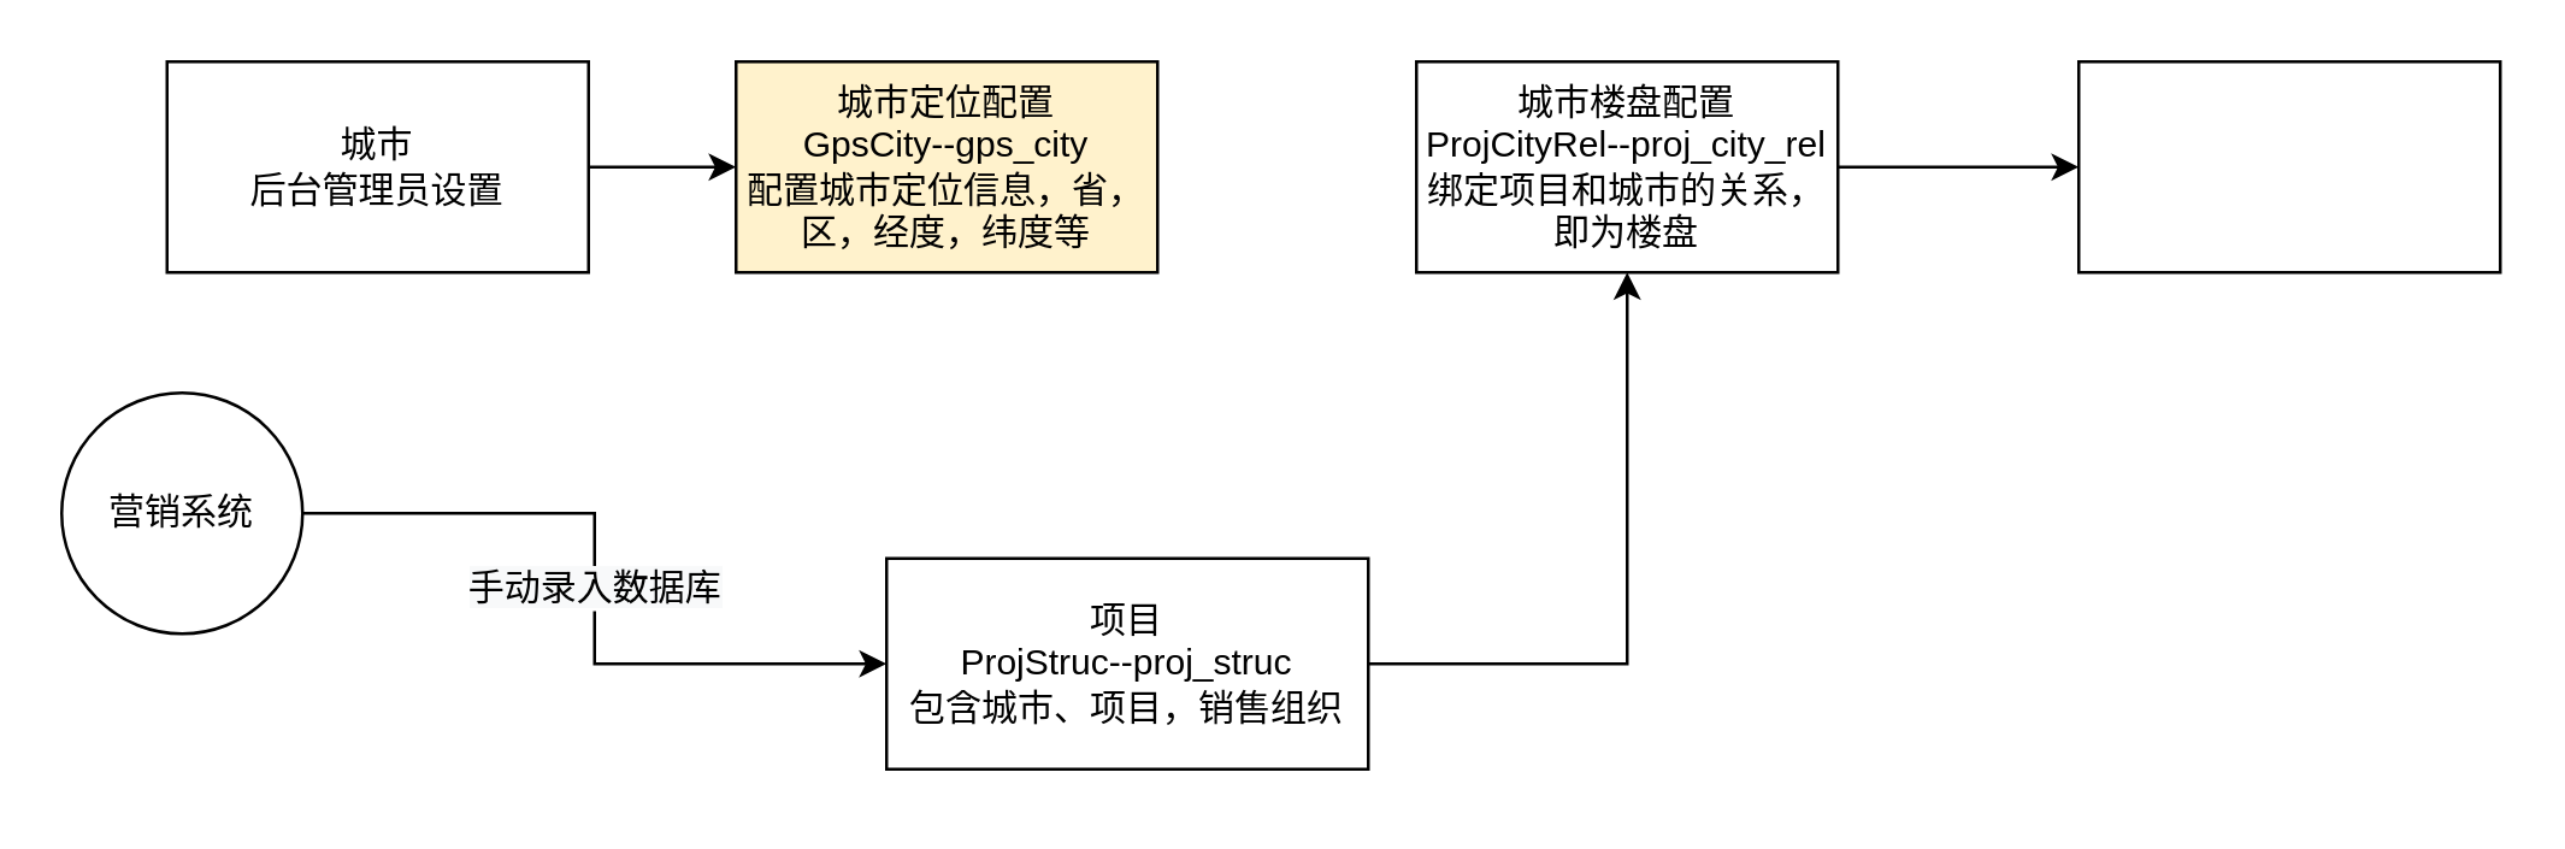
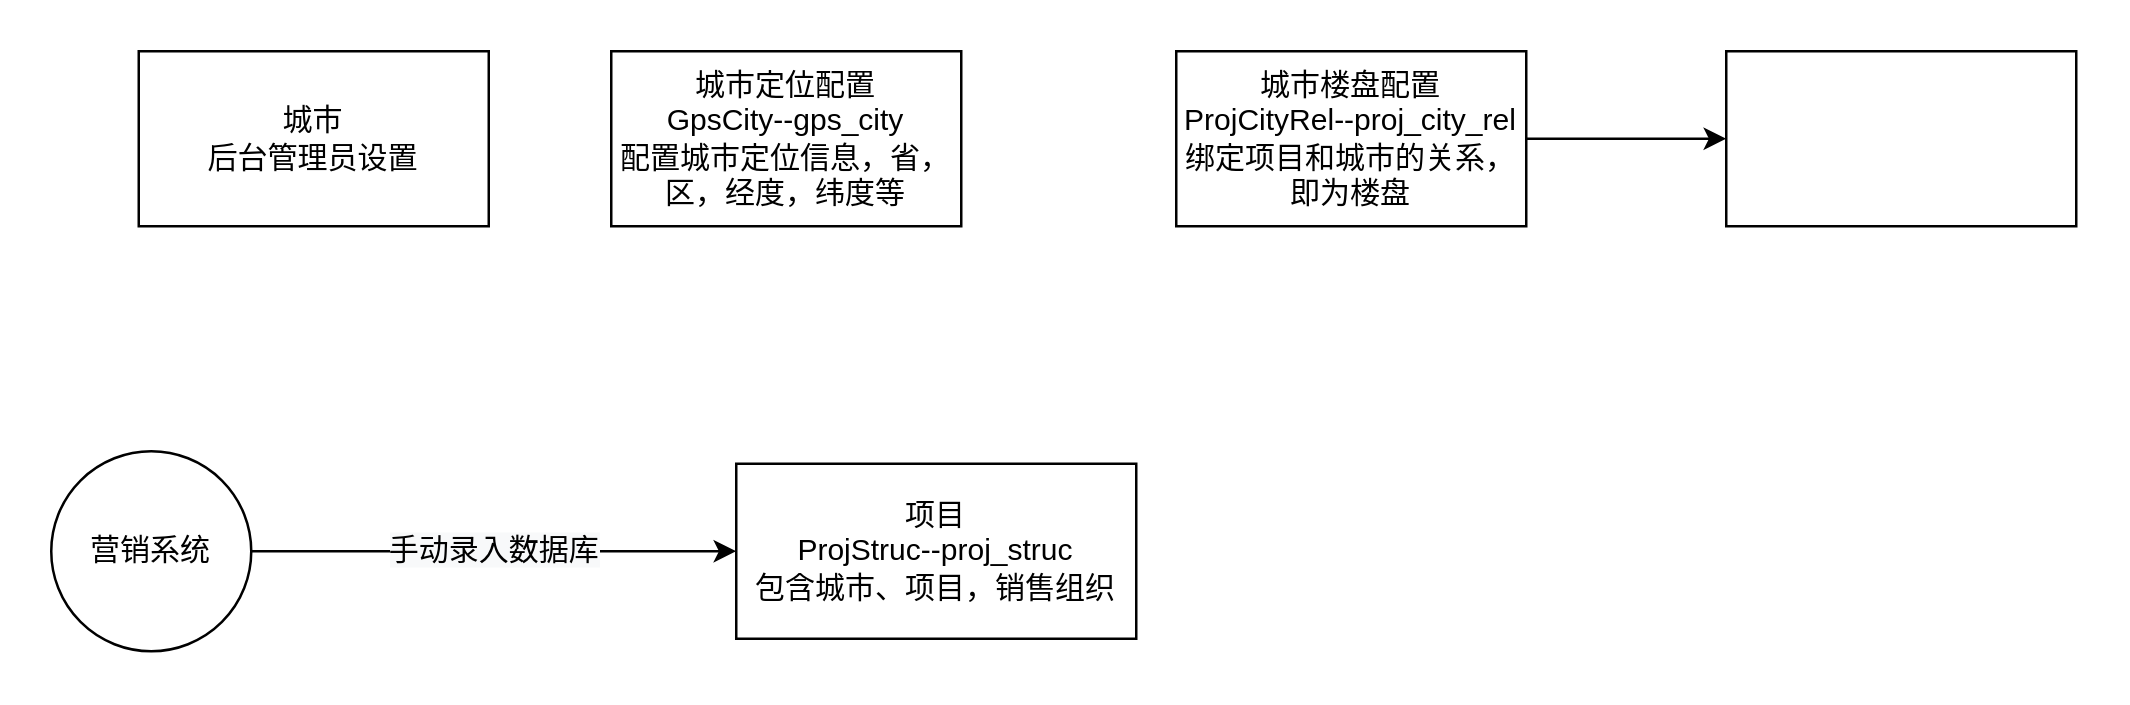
  <mxCell id="0" />
  <mxCell id="1" parent="0" />
- <mxCell id="2" style="edgeStyle=orthogonalEdgeStyle;rounded=0;orthogonalLoop=1;jettySize=auto;html=1;entryX=0.5;entryY=1;entryDx=0;entryDy=0;" edge="1" parent="1" source="3" target="8"><mxGeometry relative="1" as="geometry" /></mxCell>
  <mxCell id="3" value="项目&lt;br&gt;ProjStruc--proj_struc&lt;br&gt;包含城市、项目，销售组织" style="rounded=0;whiteSpace=wrap;html=1;" vertex="1" parent="1"><mxGeometry x="294" y="185" width="160" height="70" as="geometry" /></mxCell>
- <mxCell id="4" value="" style="edgeStyle=orthogonalEdgeStyle;rounded=0;orthogonalLoop=1;jettySize=auto;html=1;" edge="1" parent="1" source="5" target="6"><mxGeometry relative="1" as="geometry" /></mxCell>
  <mxCell id="5" value="城市&lt;br&gt;后台管理员设置" style="rounded=0;whiteSpace=wrap;html=1;" vertex="1" parent="1"><mxGeometry x="55" y="20" width="140" height="70" as="geometry" /></mxCell>
- <mxCell id="6" value="城市定位配置&lt;br&gt;GpsCity--gps_city&lt;br&gt;配置城市定位信息，省，区，经度，纬度等" style="rounded=0;whiteSpace=wrap;html=1;fillColor=#fff2cc;" vertex="1" parent="1"><mxGeometry x="244" y="20" width="140" height="70" as="geometry" /></mxCell>
+ <mxCell id="6" value="城市定位配置&lt;br&gt;GpsCity--gps_city&lt;br&gt;配置城市定位信息，省，区，经度，纬度等" style="rounded=0;whiteSpace=wrap;html=1;" vertex="1" parent="1"><mxGeometry x="244" y="20" width="140" height="70" as="geometry" /></mxCell>
  <mxCell id="7" value="" style="edgeStyle=orthogonalEdgeStyle;rounded=0;orthogonalLoop=1;jettySize=auto;html=1;" edge="1" parent="1" source="8" target="11"><mxGeometry relative="1" as="geometry" /></mxCell>
  <mxCell id="8" value="城市楼盘配置&lt;br&gt;ProjCityRel--proj_city_rel&lt;br&gt;绑定项目和城市的关系，即为楼盘" style="rounded=0;whiteSpace=wrap;html=1;" vertex="1" parent="1"><mxGeometry x="470" y="20" width="140" height="70" as="geometry" /></mxCell>
  <mxCell id="9" value="&lt;span style=&quot;font-size: 12px ; background-color: rgb(248 , 249 , 250)&quot;&gt;手动录入数据库&lt;/span&gt;" style="edgeStyle=orthogonalEdgeStyle;rounded=0;orthogonalLoop=1;jettySize=auto;html=1;" edge="1" parent="1" source="10" target="3"><mxGeometry relative="1" as="geometry" /></mxCell>
- <mxCell id="10" value="营销系统" style="ellipse;whiteSpace=wrap;html=1;aspect=fixed;" vertex="1" parent="1"><mxGeometry x="20" y="130" width="80" height="80" as="geometry" /></mxCell>
+ <mxCell id="10" value="营销系统" style="ellipse;whiteSpace=wrap;html=1;aspect=fixed;" vertex="1" parent="1"><mxGeometry x="20" y="180" width="80" height="80" as="geometry" /></mxCell>
  <mxCell id="11" value="" style="rounded=0;whiteSpace=wrap;html=1;" vertex="1" parent="1"><mxGeometry x="690" y="20" width="140" height="70" as="geometry" /></mxCell>
